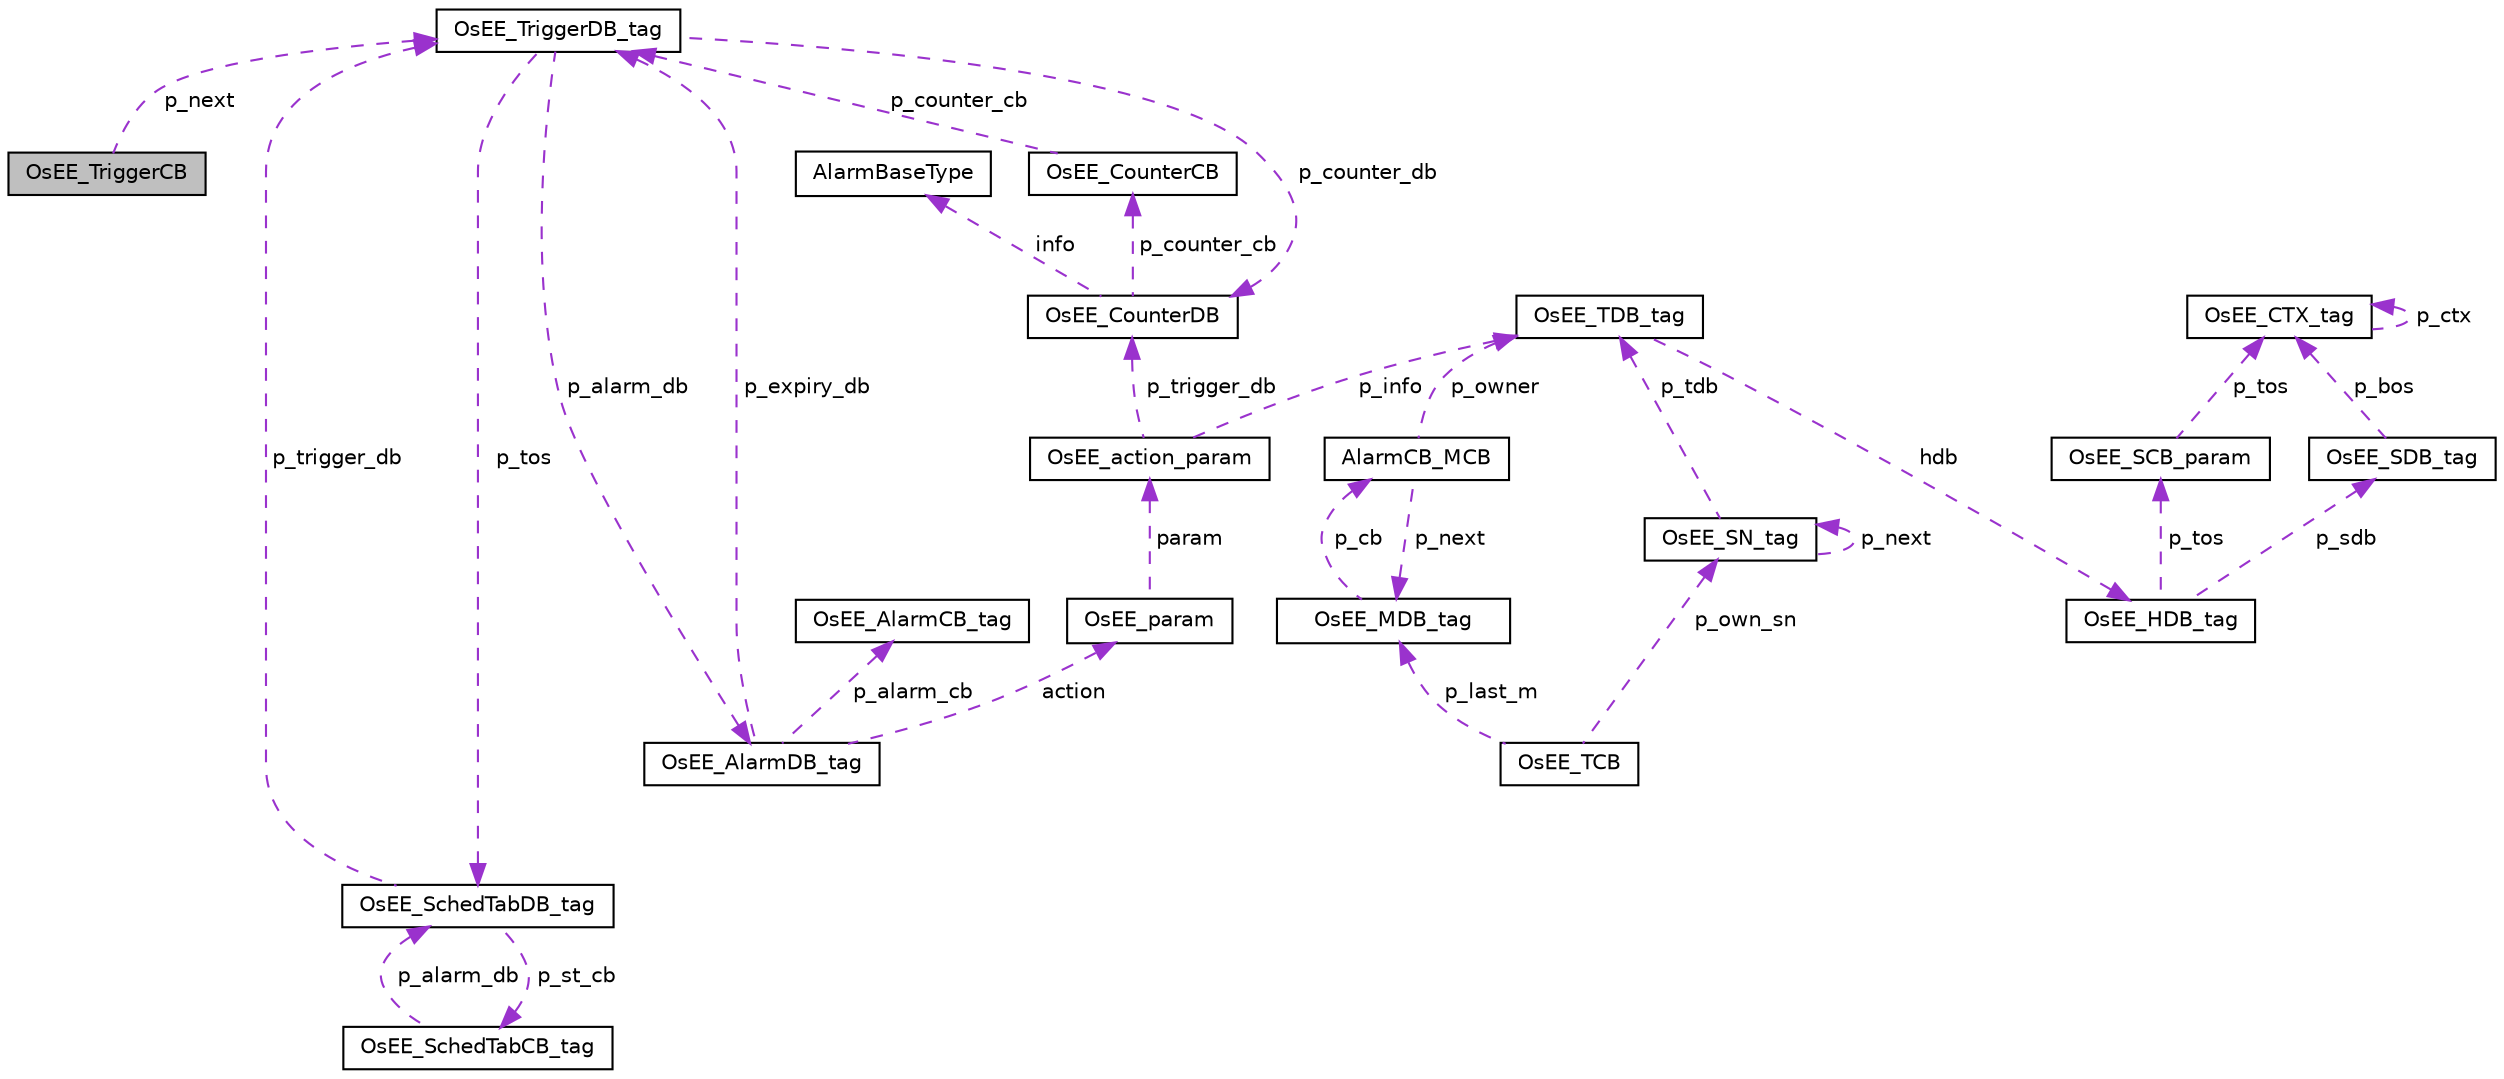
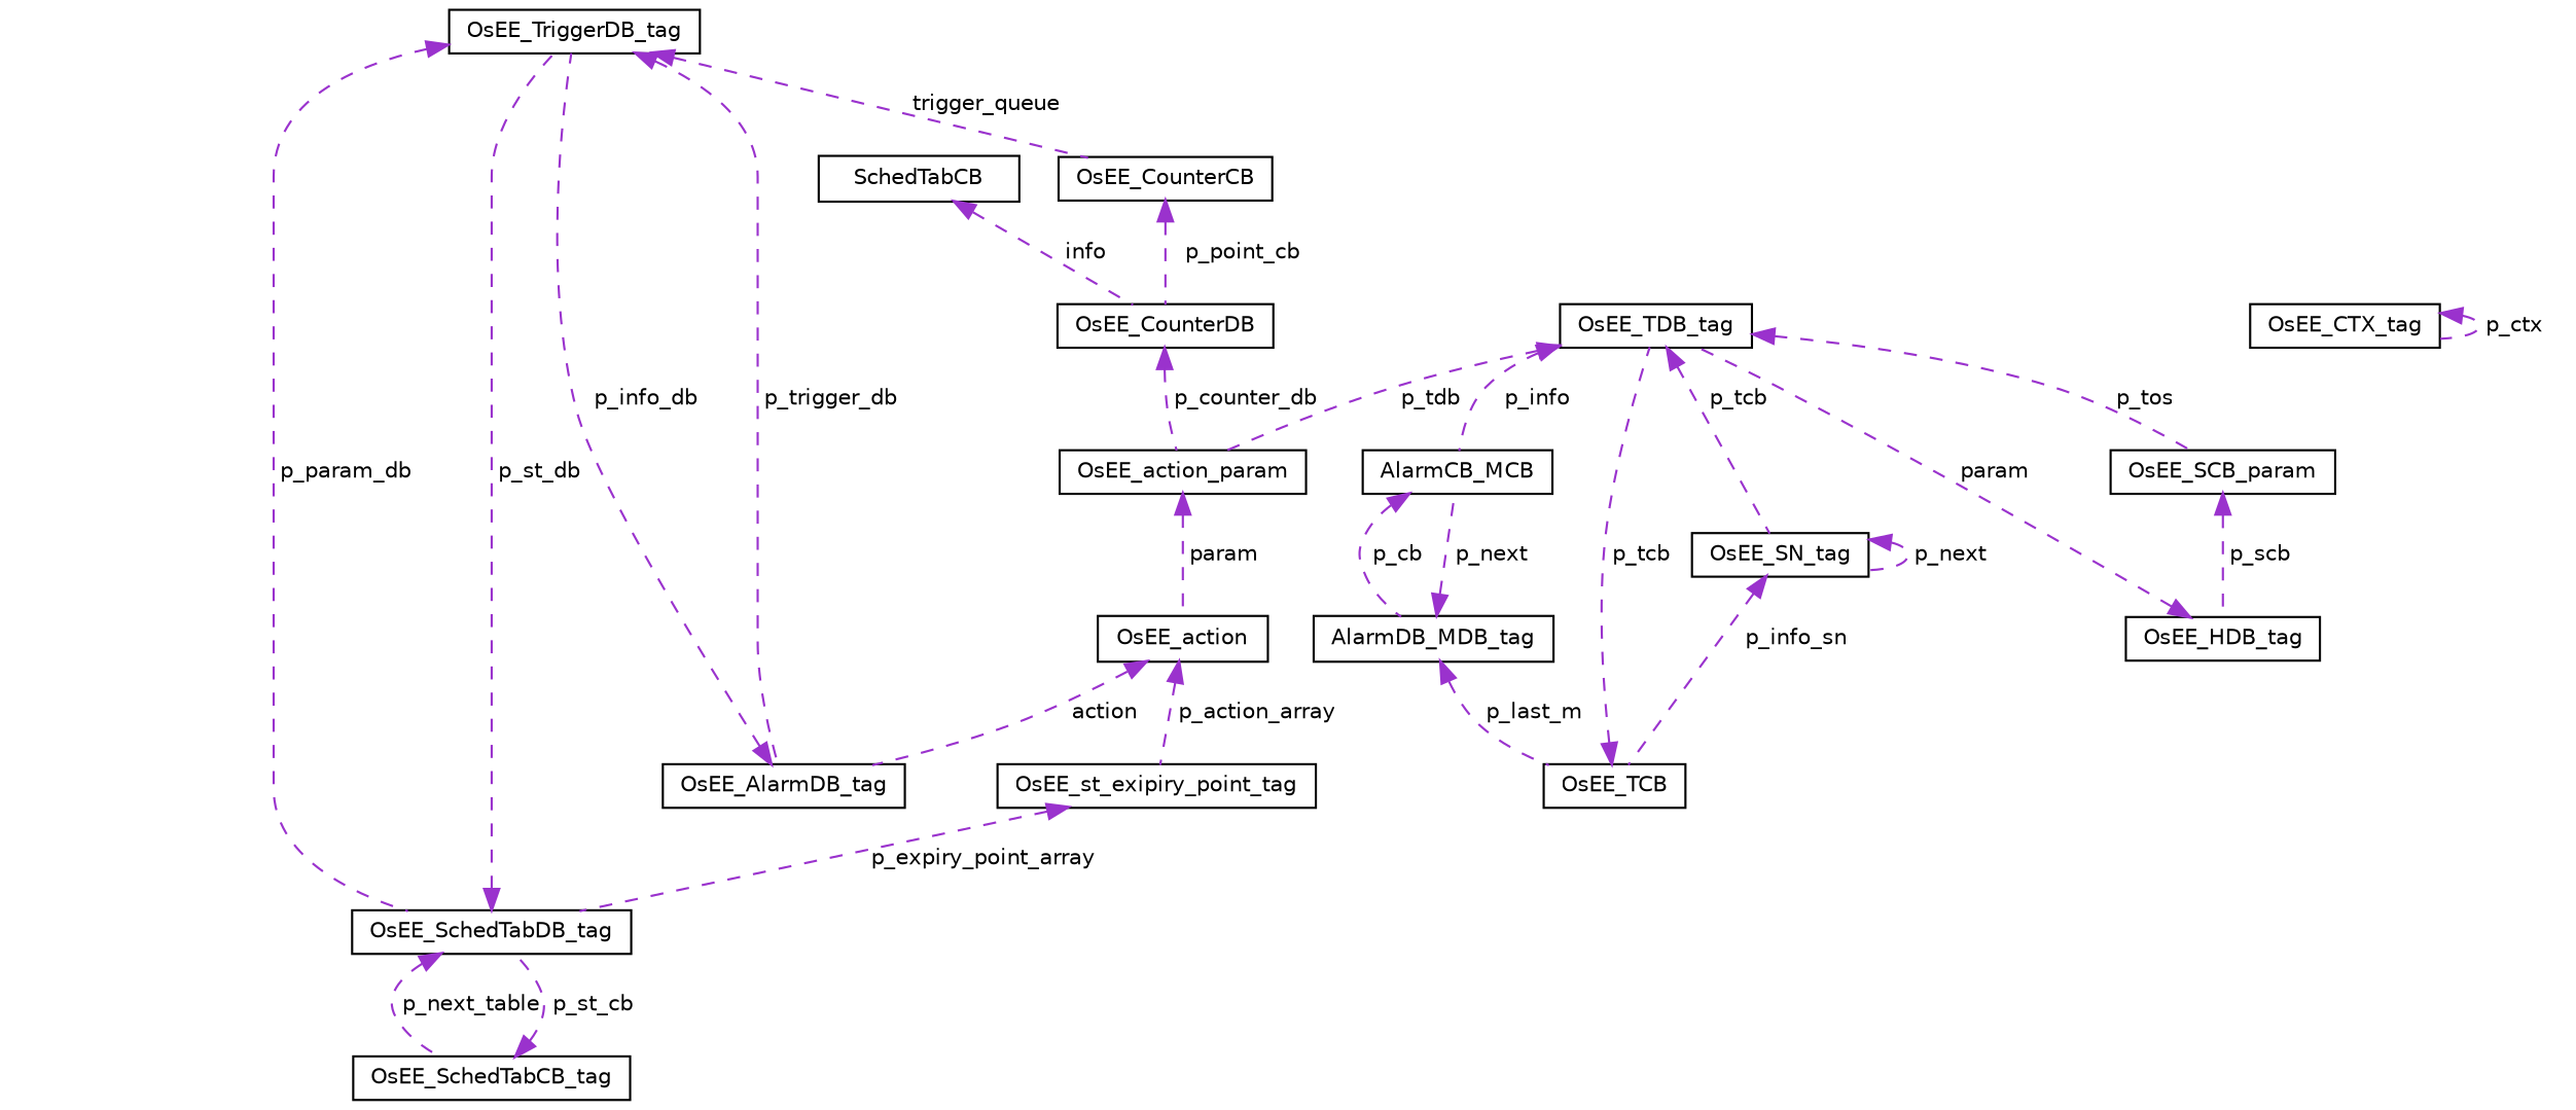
  digraph {
    node [color=black fillcolor=white fontname=Helvetica fontsize=10 shape=record style=filled]
    edge [color=darkorchid3 dir=back fontname=Helvetica fontsize=10 labelfontname=Helvetica labelfontsize=10 style=dashed]
-   n1 [fillcolor=grey75 fontcolor=black height=0.2 label=OsEE_TriggerCB width=0.4]
    n2 [height=0.2 label=OsEE_TriggerDB_tag width=0.4]
    n3 [height=0.2 label=OsEE_SchedTabDB_tag width=0.4]
    n4 [height=0.2 label=OsEE_CounterCB width=0.4]
    n5 [height=0.2 label=OsEE_AlarmDB_tag width=0.4]
    n6 [height=0.2 label=OsEE_SchedTabCB_tag width=0.4]
    n7 [height=0.2 label=OsEE_CounterDB width=0.4]
-   n9 [height=0.2 label=OsEE_param width=0.4]
+   n8 [height=0.2 label=OsEE_st_exipiry_point_tag width=0.4]
+   n9 [height=0.2 label=OsEE_action width=0.4]
    n10 [height=0.2 label=OsEE_action_param width=0.4]
    n11 [height=0.2 label=OsEE_TDB_tag width=0.4]
    n12 [height=0.2 label=OsEE_SN_tag width=0.4]
    n13 [height=0.2 label=AlarmCB_MCB width=0.4]
    n14 [height=0.2 label=OsEE_TCB width=0.4]
-   n15 [height=0.2 label=OsEE_MDB_tag width=0.4]
+   n15 [height=0.2 label=AlarmDB_MDB_tag width=0.4]
    n16 [height=0.2 label=OsEE_HDB_tag width=0.4]
    n17 [height=0.2 label=OsEE_SCB_param width=0.4]
    n18 [height=0.2 label=OsEE_CTX_tag width=0.4]
-   n19 [height=0.2 label=OsEE_SDB_tag width=0.4]
-   n20 [height=0.2 label=AlarmBaseType width=0.4]
-   n21 [height=0.2 label=OsEE_AlarmCB_tag width=0.4]
-   n2 -> n1 [label=" p_next"]
-   n2 -> n3 [label=" p_trigger_db"]
-   n2 -> n4 [label=" p_counter_cb"]
-   n2 -> n5 [label=" p_expiry_db"]
-   n3 -> n2 [label=" p_tos"]
-   n3 -> n6 [label=" p_alarm_db"]
-   n4 -> n7 [label=" p_counter_cb"]
-   n5 -> n2 [label=" p_alarm_db"]
+   n20 [height=0.2 label=SchedTabCB width=0.4]
+   n2 -> n3 [label=" p_param_db"]
+   n2 -> n4 [label=" trigger_queue"]
+   n2 -> n5 [label=" p_trigger_db"]
+   n3 -> n2 [label=" p_st_db"]
+   n3 -> n6 [label=" p_next_table"]
+   n4 -> n7 [label=" p_point_cb"]
+   n5 -> n2 [label=" p_info_db"]
    n6 -> n3 [label=" p_st_cb"]
-   n7 -> n2 [label=" p_counter_db"]
-   n7 -> n10 [label=" p_trigger_db"]
+   n7 -> n10 [label=" p_counter_db"]
+   n8 -> n3 [label=" p_expiry_point_array"]
    n9 -> n5 [label=" action"]
+   n9 -> n8 [label=" p_action_array"]
    n10 -> n9 [label=" param"]
-   n11 -> n10 [label=" p_info"]
-   n11 -> n12 [label=" p_tdb"]
-   n11 -> n13 [label=" p_owner"]
+   n11 -> n10 [label=" p_tdb"]
+   n11 -> n12 [label=" p_tcb"]
+   n11 -> n13 [label=" p_info"]
    n12 -> n12 [label=" p_next"]
-   n12 -> n14 [label=" p_own_sn"]
+   n12 -> n14 [label=" p_info_sn"]
    n13 -> n15 [label=" p_cb"]
+   n14 -> n11 [label=" p_tcb"]
    n15 -> n13 [label=" p_next"]
    n15 -> n14 [label=" p_last_m"]
-   n16 -> n11 [label=" hdb"]
-   n17 -> n16 [label=" p_tos"]
-   n18 -> n17 [label=" p_tos"]
+   n16 -> n11 [label=" param"]
+   n17 -> n16 [label=" p_scb"]
+   n11 -> n17 [label=" p_tos"]
    n18 -> n18 [label=" p_ctx"]
-   n18 -> n19 [label=" p_bos"]
-   n19 -> n16 [label=" p_sdb"]
    n20 -> n7 [label=" info"]
-   n21 -> n5 [label=" p_alarm_cb"]
  }
